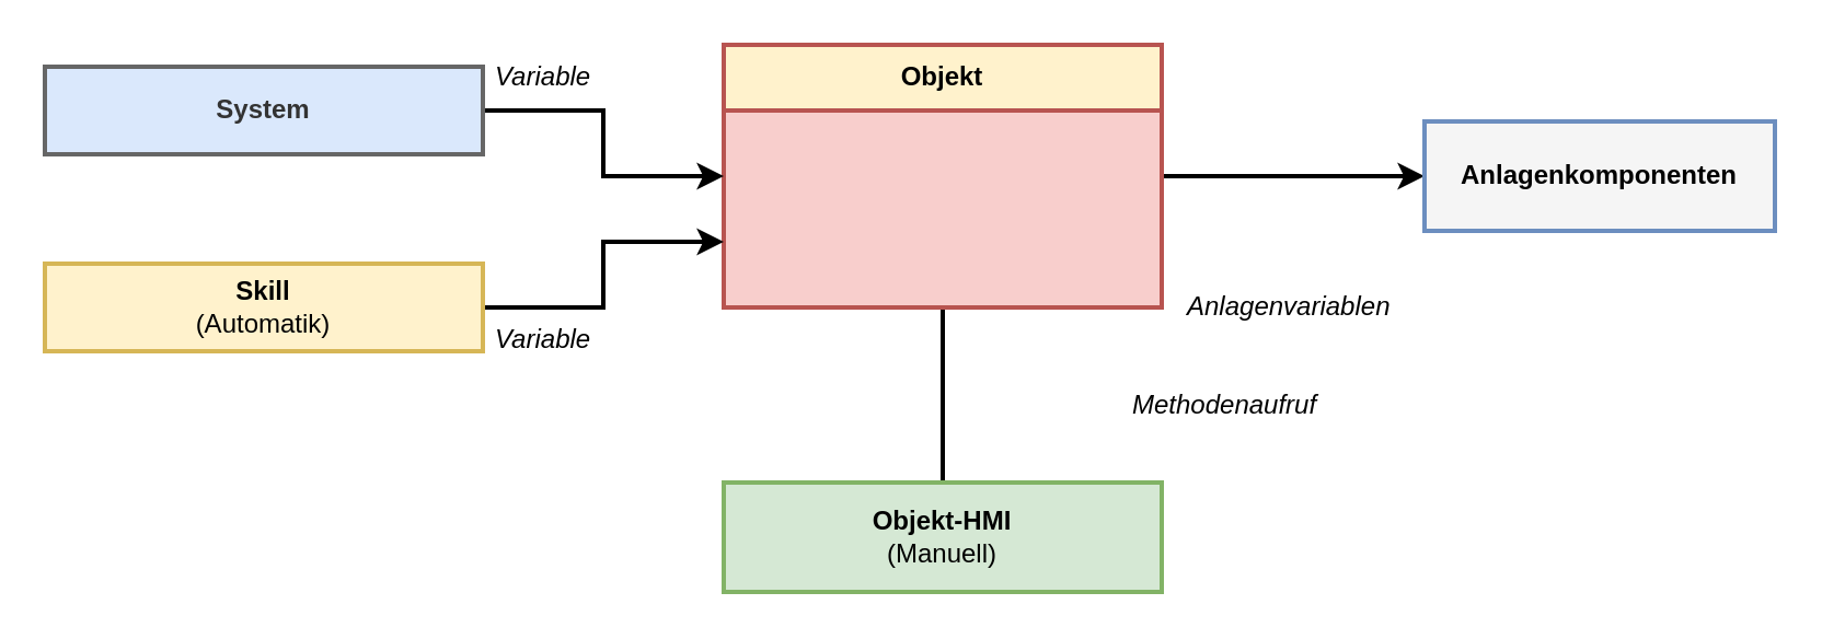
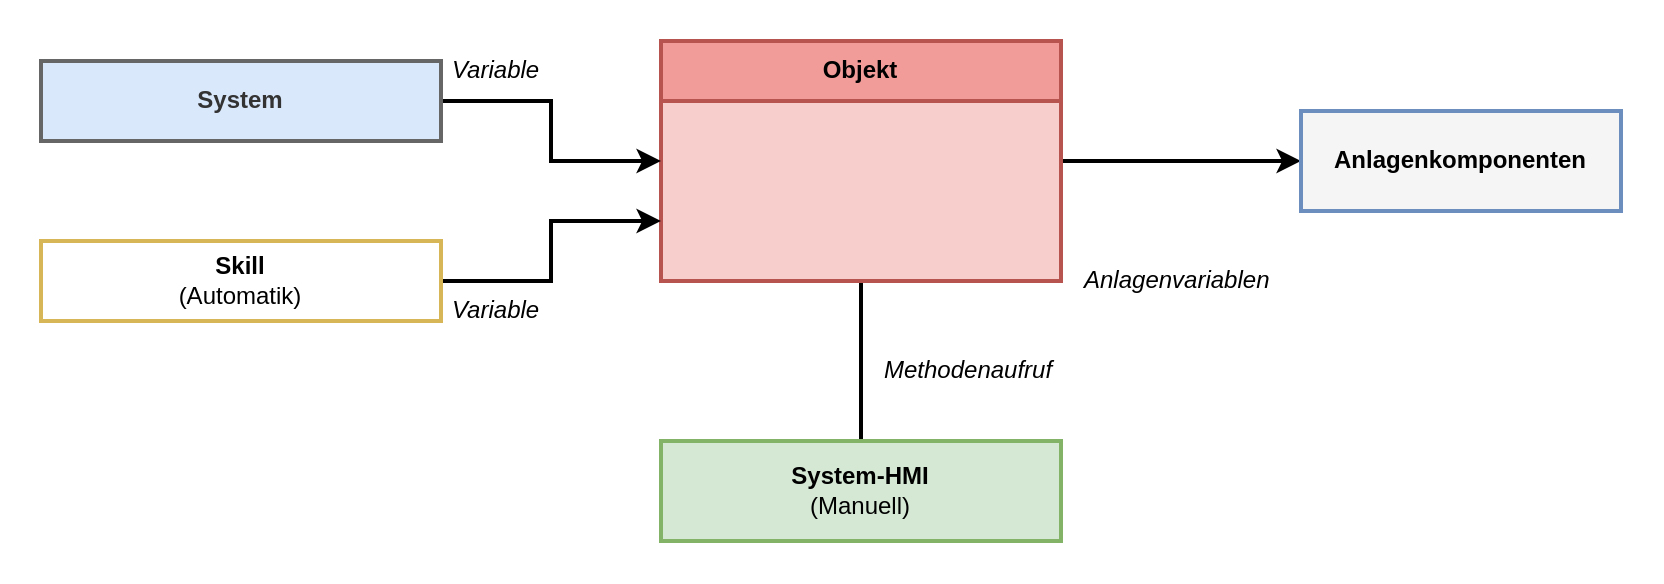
  <mxCell id="0" />
  <mxCell id="1" parent="0" />
  <mxCell id="2" style="edgeStyle=orthogonalEdgeStyle;rounded=0;orthogonalLoop=1;jettySize=auto;html=1;entryX=0.5;entryY=0;entryDx=0;entryDy=0;endArrow=none;endFill=0;strokeWidth=2;" edge="1" parent="1" source="4" target="6"><mxGeometry relative="1" as="geometry" /></mxCell>
  <mxCell id="3" style="edgeStyle=orthogonalEdgeStyle;rounded=0;orthogonalLoop=1;jettySize=auto;html=1;entryX=0;entryY=0.5;entryDx=0;entryDy=0;endArrow=classic;endFill=1;strokeWidth=2;" edge="1" parent="1" source="4" target="7"><mxGeometry relative="1" as="geometry" /></mxCell>
  <mxCell id="4" value="" style="rounded=0;whiteSpace=wrap;html=1;fillColor=#f8cecc;strokeColor=#b85450;strokeWidth=2;" vertex="1" parent="1"><mxGeometry x="330" y="20" width="200" height="120" as="geometry" /></mxCell>
- <mxCell id="5" value="&lt;b&gt;Objekt&lt;/b&gt;" style="rounded=0;whiteSpace=wrap;html=1;fillColor=#fff2cc;strokeColor=#b85450;strokeWidth=2;" vertex="1" parent="1"><mxGeometry x="330" y="20" width="200" height="30" as="geometry" /></mxCell>
- <mxCell id="6" value="Objekt-HMI&lt;div&gt;&lt;span style=&quot;font-weight: normal;&quot;&gt;(Manuell)&lt;/span&gt;&lt;/div&gt;" style="rounded=0;whiteSpace=wrap;html=1;fillColor=#d5e8d4;strokeColor=#82b366;strokeWidth=2;fontStyle=1" vertex="1" parent="1"><mxGeometry x="330" y="220" width="200" height="50" as="geometry" /></mxCell>
+ <mxCell id="5" value="&lt;b&gt;Objekt&lt;/b&gt;" style="rounded=0;whiteSpace=wrap;html=1;fillColor=#F19C99;strokeColor=#b85450;strokeWidth=2;" vertex="1" parent="1"><mxGeometry x="330" y="20" width="200" height="30" as="geometry" /></mxCell>
+ <mxCell id="6" value="System-HMI&lt;div&gt;&lt;span style=&quot;font-weight: normal;&quot;&gt;(Manuell)&lt;/span&gt;&lt;/div&gt;" style="rounded=0;whiteSpace=wrap;html=1;fillColor=#d5e8d4;strokeColor=#82b366;strokeWidth=2;fontStyle=1" vertex="1" parent="1"><mxGeometry x="330" y="220" width="200" height="50" as="geometry" /></mxCell>
  <mxCell id="7" value="Anlagenkomponenten" style="rounded=0;whiteSpace=wrap;html=1;fillColor=#f5f5f5;strokeColor=#6c8ebf;fontStyle=1;strokeWidth=2;" vertex="1" parent="1"><mxGeometry x="650" y="55" width="160" height="50" as="geometry" /></mxCell>
  <mxCell id="8" style="edgeStyle=orthogonalEdgeStyle;rounded=0;orthogonalLoop=1;jettySize=auto;html=1;strokeWidth=2;" edge="1" parent="1" source="9" target="4"><mxGeometry relative="1" as="geometry" /></mxCell>
  <mxCell id="9" value="System" style="rounded=0;whiteSpace=wrap;html=1;fillColor=#dae8fc;fontColor=#333333;strokeColor=#666666;fontStyle=1;strokeWidth=2;" vertex="1" parent="1"><mxGeometry x="20" y="30" width="200" height="40" as="geometry" /></mxCell>
  <mxCell id="10" style="edgeStyle=orthogonalEdgeStyle;rounded=0;orthogonalLoop=1;jettySize=auto;html=1;entryX=0;entryY=0.75;entryDx=0;entryDy=0;strokeWidth=2;" edge="1" parent="1" source="11" target="4"><mxGeometry relative="1" as="geometry" /></mxCell>
- <mxCell id="11" value="Skill&lt;div&gt;&lt;span style=&quot;font-weight: normal;&quot;&gt;(Automatik)&lt;/span&gt;&lt;/div&gt;" style="rounded=0;whiteSpace=wrap;html=1;fillColor=#fff2cc;strokeColor=#d6b656;fontStyle=1;strokeWidth=2;" vertex="1" parent="1"><mxGeometry x="20" y="120" width="200" height="40" as="geometry" /></mxCell>
- <mxCell id="12" value="Methodenaufruf" style="text;html=1;align=left;verticalAlign=middle;whiteSpace=wrap;rounded=0;fontStyle=2" vertex="1" parent="1"><mxGeometry x="515" y="170" width="110" height="30" as="geometry" /></mxCell>
+ <mxCell id="11" value="Skill&lt;div&gt;&lt;span style=&quot;font-weight: normal;&quot;&gt;(Automatik)&lt;/span&gt;&lt;/div&gt;" style="rounded=0;whiteSpace=wrap;html=1;fillColor=#ffffff;strokeColor=#d6b656;fontStyle=1;strokeWidth=2;" vertex="1" parent="1"><mxGeometry x="20" y="120" width="200" height="40" as="geometry" /></mxCell>
+ <mxCell id="12" value="Methodenaufruf" style="text;html=1;align=left;verticalAlign=middle;whiteSpace=wrap;rounded=0;fontStyle=2" vertex="1" parent="1"><mxGeometry x="440" y="170" width="110" height="30" as="geometry" /></mxCell>
  <mxCell id="13" value="&lt;div&gt;Variable&lt;/div&gt;" style="text;html=1;align=left;verticalAlign=middle;whiteSpace=wrap;rounded=0;fontStyle=2" vertex="1" parent="1"><mxGeometry x="224" y="140" width="110" height="30" as="geometry" /></mxCell>
  <mxCell id="14" value="&lt;div&gt;Variable&lt;/div&gt;" style="text;html=1;align=left;verticalAlign=middle;whiteSpace=wrap;rounded=0;fontStyle=2" vertex="1" parent="1"><mxGeometry x="224" y="20" width="110" height="30" as="geometry" /></mxCell>
  <mxCell id="15" value="Anlagenvariablen" style="text;html=1;align=left;verticalAlign=middle;whiteSpace=wrap;rounded=0;fontStyle=2" vertex="1" parent="1"><mxGeometry x="540" y="125" width="110" height="30" as="geometry" /></mxCell>
